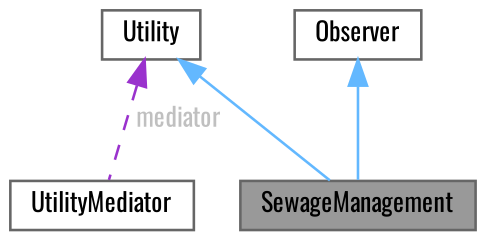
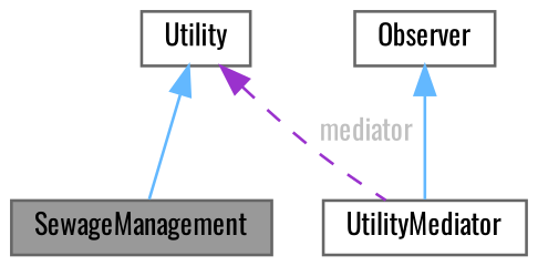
  digraph {
    fontname=Oswald
    node [color=gray40 fillcolor=white fontname=Oswald fontsize=10 shape=box style=filled]
    edge [color=steelblue1 dir=back fontname=Oswald fontsize=10 labelfontname=Helvetica labelfontsize=10 style=solid]
    n1 [fillcolor=grey60 fontcolor=black height=0.2 label=SewageManagement width=0.4]
    n2 [height=0.2 label=Utility width=0.4]
    n3 [height=0.2 label=UtilityMediator width=0.4]
    n4 [height=0.2 label=Observer width=0.4]
    n2 -> n1
    n2 -> n3 [color=darkorchid3 fontcolor=grey label=" mediator" style=dashed]
-   n4 -> n1
+   n4 -> n3
  }
